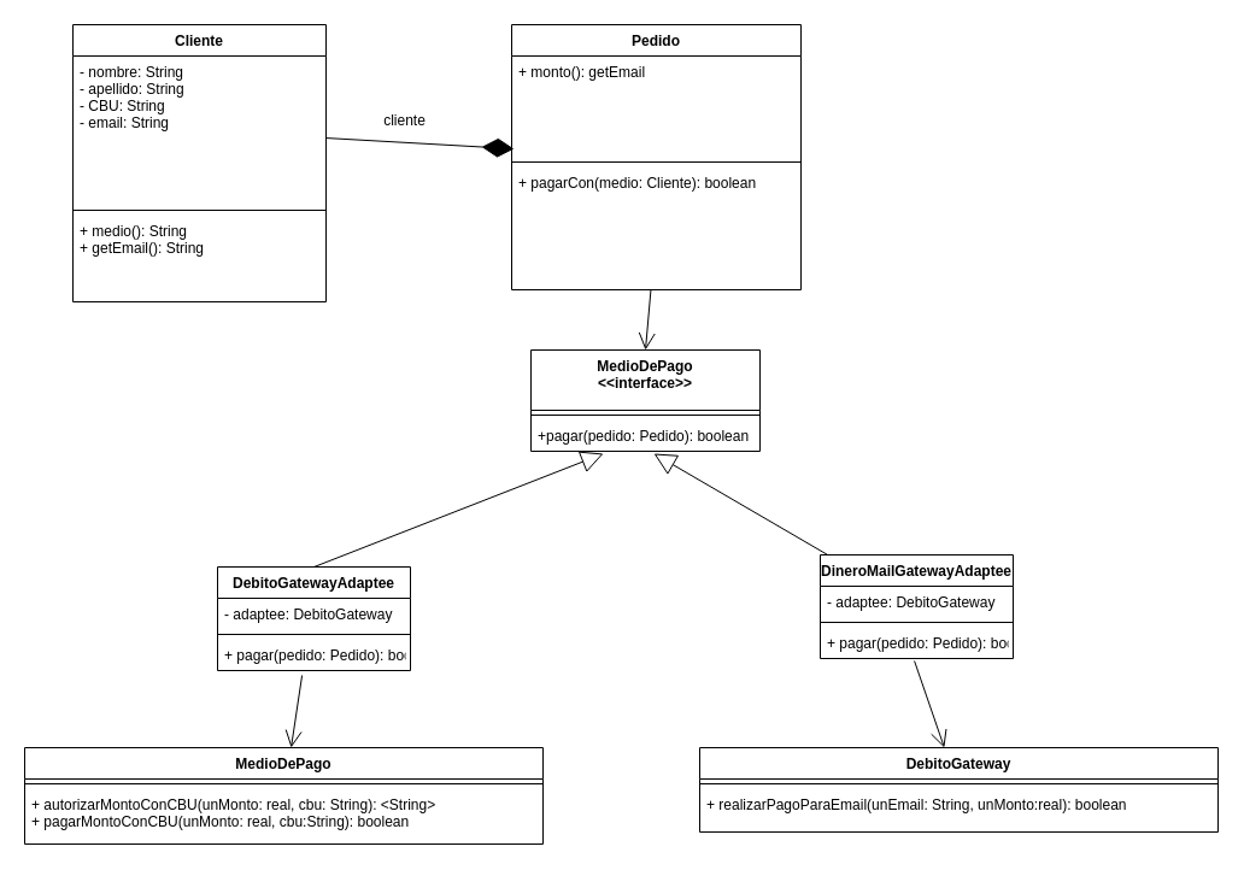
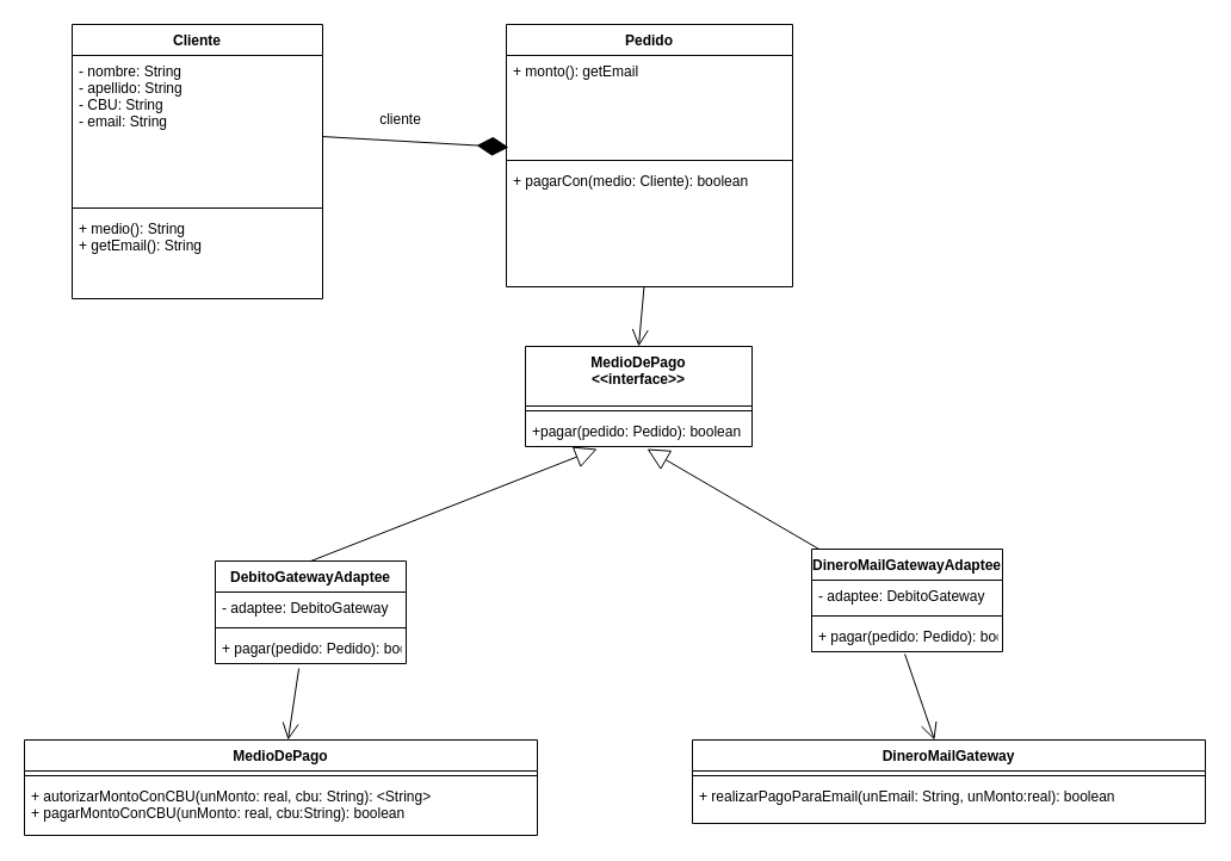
  <mxCell id="0" />
  <mxCell id="1" parent="0" />
  <mxCell id="2" value="Cliente" style="swimlane;fontStyle=1;align=center;verticalAlign=top;childLayout=stackLayout;horizontal=1;startSize=26;horizontalStack=0;resizeParent=1;resizeParentMax=0;resizeLast=0;collapsible=1;marginBottom=0;" vertex="1" parent="1"><mxGeometry x="60" y="20" width="210" height="230" as="geometry" /></mxCell>
  <mxCell id="3" value="- nombre: String&#10;- apellido: String&#10;- CBU: String&#10;- email: String" style="text;strokeColor=none;fillColor=none;align=left;verticalAlign=top;spacingLeft=4;spacingRight=4;overflow=hidden;rotatable=0;points=[[0,0.5],[1,0.5]];portConstraint=eastwest;" vertex="1" parent="2"><mxGeometry y="26" width="210" height="124" as="geometry" /></mxCell>
  <mxCell id="4" value="" style="line;strokeWidth=1;fillColor=none;align=left;verticalAlign=middle;spacingTop=-1;spacingLeft=3;spacingRight=3;rotatable=0;labelPosition=right;points=[];portConstraint=eastwest;" vertex="1" parent="2"><mxGeometry y="150" width="210" height="8" as="geometry" /></mxCell>
  <mxCell id="5" value="+ medio(): String&#10;+ getEmail(): String" style="text;strokeColor=none;fillColor=none;align=left;verticalAlign=top;spacingLeft=4;spacingRight=4;overflow=hidden;rotatable=0;points=[[0,0.5],[1,0.5]];portConstraint=eastwest;" vertex="1" parent="2"><mxGeometry y="158" width="210" height="72" as="geometry" /></mxCell>
  <mxCell id="6" value="Pedido" style="swimlane;fontStyle=1;align=center;verticalAlign=top;childLayout=stackLayout;horizontal=1;startSize=26;horizontalStack=0;resizeParent=1;resizeParentMax=0;resizeLast=0;collapsible=1;marginBottom=0;" vertex="1" parent="1"><mxGeometry x="424" y="20" width="240" height="220" as="geometry" /></mxCell>
  <mxCell id="7" value="+ monto(): getEmail&#10;" style="text;strokeColor=none;fillColor=none;align=left;verticalAlign=top;spacingLeft=4;spacingRight=4;overflow=hidden;rotatable=0;points=[[0,0.5],[1,0.5]];portConstraint=eastwest;" vertex="1" parent="6"><mxGeometry y="26" width="240" height="84" as="geometry" /></mxCell>
  <mxCell id="8" value="" style="line;strokeWidth=1;fillColor=none;align=left;verticalAlign=middle;spacingTop=-1;spacingLeft=3;spacingRight=3;rotatable=0;labelPosition=right;points=[];portConstraint=eastwest;" vertex="1" parent="6"><mxGeometry y="110" width="240" height="8" as="geometry" /></mxCell>
  <mxCell id="9" value="+ pagarCon(medio: Cliente): boolean" style="text;strokeColor=none;fillColor=none;align=left;verticalAlign=top;spacingLeft=4;spacingRight=4;overflow=hidden;rotatable=0;points=[[0,0.5],[1,0.5]];portConstraint=eastwest;" vertex="1" parent="6"><mxGeometry y="118" width="240" height="102" as="geometry" /></mxCell>
  <mxCell id="10" value="" style="endArrow=diamondThin;endFill=1;endSize=24;html=1;rounded=0;entryX=0.008;entryY=0.917;entryDx=0;entryDy=0;entryPerimeter=0;" edge="1" parent="1" source="3" target="7"><mxGeometry width="160" relative="1" as="geometry"><mxPoint x="220" y="180" as="sourcePoint" /><mxPoint x="380" y="180" as="targetPoint" /></mxGeometry></mxCell>
  <mxCell id="11" value="cliente" style="text;html=1;align=center;verticalAlign=middle;resizable=0;points=[];autosize=1;strokeColor=none;fillColor=none;" vertex="1" parent="1"><mxGeometry x="310" y="90" width="50" height="20" as="geometry" /></mxCell>
  <mxCell id="12" value="MedioDePago" style="swimlane;fontStyle=1;align=center;verticalAlign=top;childLayout=stackLayout;horizontal=1;startSize=26;horizontalStack=0;resizeParent=1;resizeParentMax=0;resizeLast=0;collapsible=1;marginBottom=0;" vertex="1" parent="1"><mxGeometry x="20" y="620" width="430" height="80" as="geometry" /></mxCell>
  <mxCell id="13" value="" style="line;strokeWidth=1;fillColor=none;align=left;verticalAlign=middle;spacingTop=-1;spacingLeft=3;spacingRight=3;rotatable=0;labelPosition=right;points=[];portConstraint=eastwest;" vertex="1" parent="12"><mxGeometry y="26" width="430" height="8" as="geometry" /></mxCell>
  <mxCell id="14" value="+ autorizarMontoConCBU(unMonto: real, cbu: String): &lt;String&gt;&#10;+ pagarMontoConCBU(unMonto: real, cbu:String): boolean" style="text;strokeColor=none;fillColor=none;align=left;verticalAlign=top;spacingLeft=4;spacingRight=4;overflow=hidden;rotatable=0;points=[[0,0.5],[1,0.5]];portConstraint=eastwest;" vertex="1" parent="12"><mxGeometry y="34" width="430" height="46" as="geometry" /></mxCell>
- <mxCell id="15" value="DebitoGateway" style="swimlane;fontStyle=1;align=center;verticalAlign=top;childLayout=stackLayout;horizontal=1;startSize=26;horizontalStack=0;resizeParent=1;resizeParentMax=0;resizeLast=0;collapsible=1;marginBottom=0;" vertex="1" parent="1"><mxGeometry x="580" y="620" width="430" height="70" as="geometry" /></mxCell>
+ <mxCell id="15" value="DineroMailGateway" style="swimlane;fontStyle=1;align=center;verticalAlign=top;childLayout=stackLayout;horizontal=1;startSize=26;horizontalStack=0;resizeParent=1;resizeParentMax=0;resizeLast=0;collapsible=1;marginBottom=0;" vertex="1" parent="1"><mxGeometry x="580" y="620" width="430" height="70" as="geometry" /></mxCell>
  <mxCell id="16" value="" style="line;strokeWidth=1;fillColor=none;align=left;verticalAlign=middle;spacingTop=-1;spacingLeft=3;spacingRight=3;rotatable=0;labelPosition=right;points=[];portConstraint=eastwest;" vertex="1" parent="15"><mxGeometry y="26" width="430" height="8" as="geometry" /></mxCell>
  <mxCell id="17" value="+ realizarPagoParaEmail(unEmail: String, unMonto:real): boolean" style="text;strokeColor=none;fillColor=none;align=left;verticalAlign=top;spacingLeft=4;spacingRight=4;overflow=hidden;rotatable=0;points=[[0,0.5],[1,0.5]];portConstraint=eastwest;" vertex="1" parent="15"><mxGeometry y="34" width="430" height="36" as="geometry" /></mxCell>
  <mxCell id="18" value="MedioDePago&#10;&lt;&lt;interface&gt;&gt;" style="swimlane;fontStyle=1;align=center;verticalAlign=top;childLayout=stackLayout;horizontal=1;startSize=50;horizontalStack=0;resizeParent=1;resizeParentMax=0;resizeLast=0;collapsible=1;marginBottom=0;" vertex="1" parent="1"><mxGeometry x="440" y="290" width="190" height="84" as="geometry" /></mxCell>
  <mxCell id="19" value="" style="line;strokeWidth=1;fillColor=none;align=left;verticalAlign=middle;spacingTop=-1;spacingLeft=3;spacingRight=3;rotatable=0;labelPosition=right;points=[];portConstraint=eastwest;" vertex="1" parent="18"><mxGeometry y="50" width="190" height="8" as="geometry" /></mxCell>
  <mxCell id="20" value="+pagar(pedido: Pedido): boolean" style="text;strokeColor=none;fillColor=none;align=left;verticalAlign=top;spacingLeft=4;spacingRight=4;overflow=hidden;rotatable=0;points=[[0,0.5],[1,0.5]];portConstraint=eastwest;" vertex="1" parent="18"><mxGeometry y="58" width="190" height="26" as="geometry" /></mxCell>
  <mxCell id="21" value="DebitoGatewayAdaptee" style="swimlane;fontStyle=1;align=center;verticalAlign=top;childLayout=stackLayout;horizontal=1;startSize=26;horizontalStack=0;resizeParent=1;resizeParentMax=0;resizeLast=0;collapsible=1;marginBottom=0;" vertex="1" parent="1"><mxGeometry x="180" y="470" width="160" height="86" as="geometry" /></mxCell>
  <mxCell id="22" value="- adaptee: DebitoGateway" style="text;strokeColor=none;fillColor=none;align=left;verticalAlign=top;spacingLeft=4;spacingRight=4;overflow=hidden;rotatable=0;points=[[0,0.5],[1,0.5]];portConstraint=eastwest;" vertex="1" parent="21"><mxGeometry y="26" width="160" height="26" as="geometry" /></mxCell>
  <mxCell id="23" value="" style="line;strokeWidth=1;fillColor=none;align=left;verticalAlign=middle;spacingTop=-1;spacingLeft=3;spacingRight=3;rotatable=0;labelPosition=right;points=[];portConstraint=eastwest;" vertex="1" parent="21"><mxGeometry y="52" width="160" height="8" as="geometry" /></mxCell>
  <mxCell id="24" value="+ pagar(pedido: Pedido): boolean" style="text;strokeColor=none;fillColor=none;align=left;verticalAlign=top;spacingLeft=4;spacingRight=4;overflow=hidden;rotatable=0;points=[[0,0.5],[1,0.5]];portConstraint=eastwest;" vertex="1" parent="21"><mxGeometry y="60" width="160" height="26" as="geometry" /></mxCell>
  <mxCell id="25" value="DineroMailGatewayAdaptee" style="swimlane;fontStyle=1;align=center;verticalAlign=top;childLayout=stackLayout;horizontal=1;startSize=26;horizontalStack=0;resizeParent=1;resizeParentMax=0;resizeLast=0;collapsible=1;marginBottom=0;" vertex="1" parent="1"><mxGeometry x="680" y="460" width="160" height="86" as="geometry" /></mxCell>
  <mxCell id="26" value="- adaptee: DebitoGateway" style="text;strokeColor=none;fillColor=none;align=left;verticalAlign=top;spacingLeft=4;spacingRight=4;overflow=hidden;rotatable=0;points=[[0,0.5],[1,0.5]];portConstraint=eastwest;" vertex="1" parent="25"><mxGeometry y="26" width="160" height="26" as="geometry" /></mxCell>
  <mxCell id="27" value="" style="line;strokeWidth=1;fillColor=none;align=left;verticalAlign=middle;spacingTop=-1;spacingLeft=3;spacingRight=3;rotatable=0;labelPosition=right;points=[];portConstraint=eastwest;" vertex="1" parent="25"><mxGeometry y="52" width="160" height="8" as="geometry" /></mxCell>
  <mxCell id="28" value="+ pagar(pedido: Pedido): boolean" style="text;strokeColor=none;fillColor=none;align=left;verticalAlign=top;spacingLeft=4;spacingRight=4;overflow=hidden;rotatable=0;points=[[0,0.5],[1,0.5]];portConstraint=eastwest;" vertex="1" parent="25"><mxGeometry y="60" width="160" height="26" as="geometry" /></mxCell>
  <mxCell id="29" value="" style="endArrow=block;endSize=16;endFill=0;html=1;rounded=0;exitX=0.5;exitY=0;exitDx=0;exitDy=0;entryX=0.316;entryY=1.077;entryDx=0;entryDy=0;entryPerimeter=0;" edge="1" parent="1" source="21" target="20"><mxGeometry width="160" relative="1" as="geometry"><mxPoint x="450" y="380" as="sourcePoint" /><mxPoint x="610" y="380" as="targetPoint" /></mxGeometry></mxCell>
  <mxCell id="30" value="" style="endArrow=block;endSize=16;endFill=0;html=1;rounded=0;entryX=0.537;entryY=1.077;entryDx=0;entryDy=0;entryPerimeter=0;" edge="1" parent="1" source="25" target="20"><mxGeometry width="160" relative="1" as="geometry"><mxPoint x="450" y="380" as="sourcePoint" /><mxPoint x="610" y="380" as="targetPoint" /></mxGeometry></mxCell>
  <mxCell id="31" value="" style="endArrow=open;endFill=1;endSize=12;html=1;rounded=0;entryX=0.5;entryY=0;entryDx=0;entryDy=0;" edge="1" parent="1" source="9" target="18"><mxGeometry width="160" relative="1" as="geometry"><mxPoint x="450" y="400" as="sourcePoint" /><mxPoint x="610" y="400" as="targetPoint" /></mxGeometry></mxCell>
  <mxCell id="32" value="" style="endArrow=open;endFill=1;endSize=12;html=1;rounded=0;exitX=0.438;exitY=1.154;exitDx=0;exitDy=0;exitPerimeter=0;" edge="1" parent="1" source="24" target="12"><mxGeometry width="160" relative="1" as="geometry"><mxPoint x="450" y="400" as="sourcePoint" /><mxPoint x="610" y="400" as="targetPoint" /></mxGeometry></mxCell>
  <mxCell id="33" value="" style="endArrow=open;endFill=1;endSize=12;html=1;rounded=0;exitX=0.488;exitY=1.077;exitDx=0;exitDy=0;exitPerimeter=0;" edge="1" parent="1" source="28" target="15"><mxGeometry width="160" relative="1" as="geometry"><mxPoint x="260.08" y="570.004" as="sourcePoint" /><mxPoint x="251.032" y="630" as="targetPoint" /></mxGeometry></mxCell>
